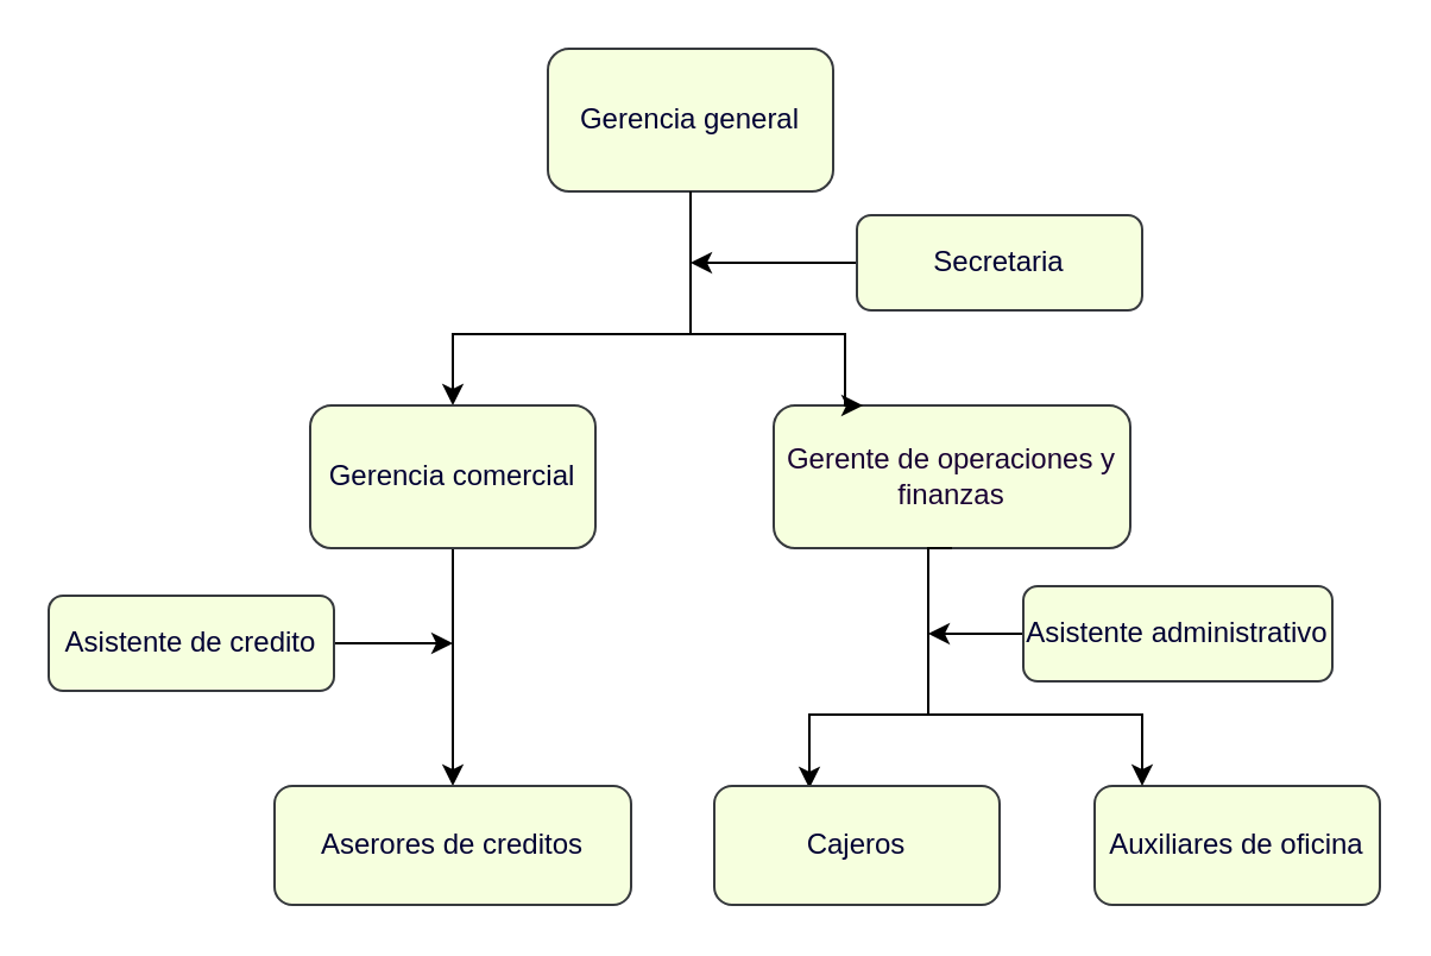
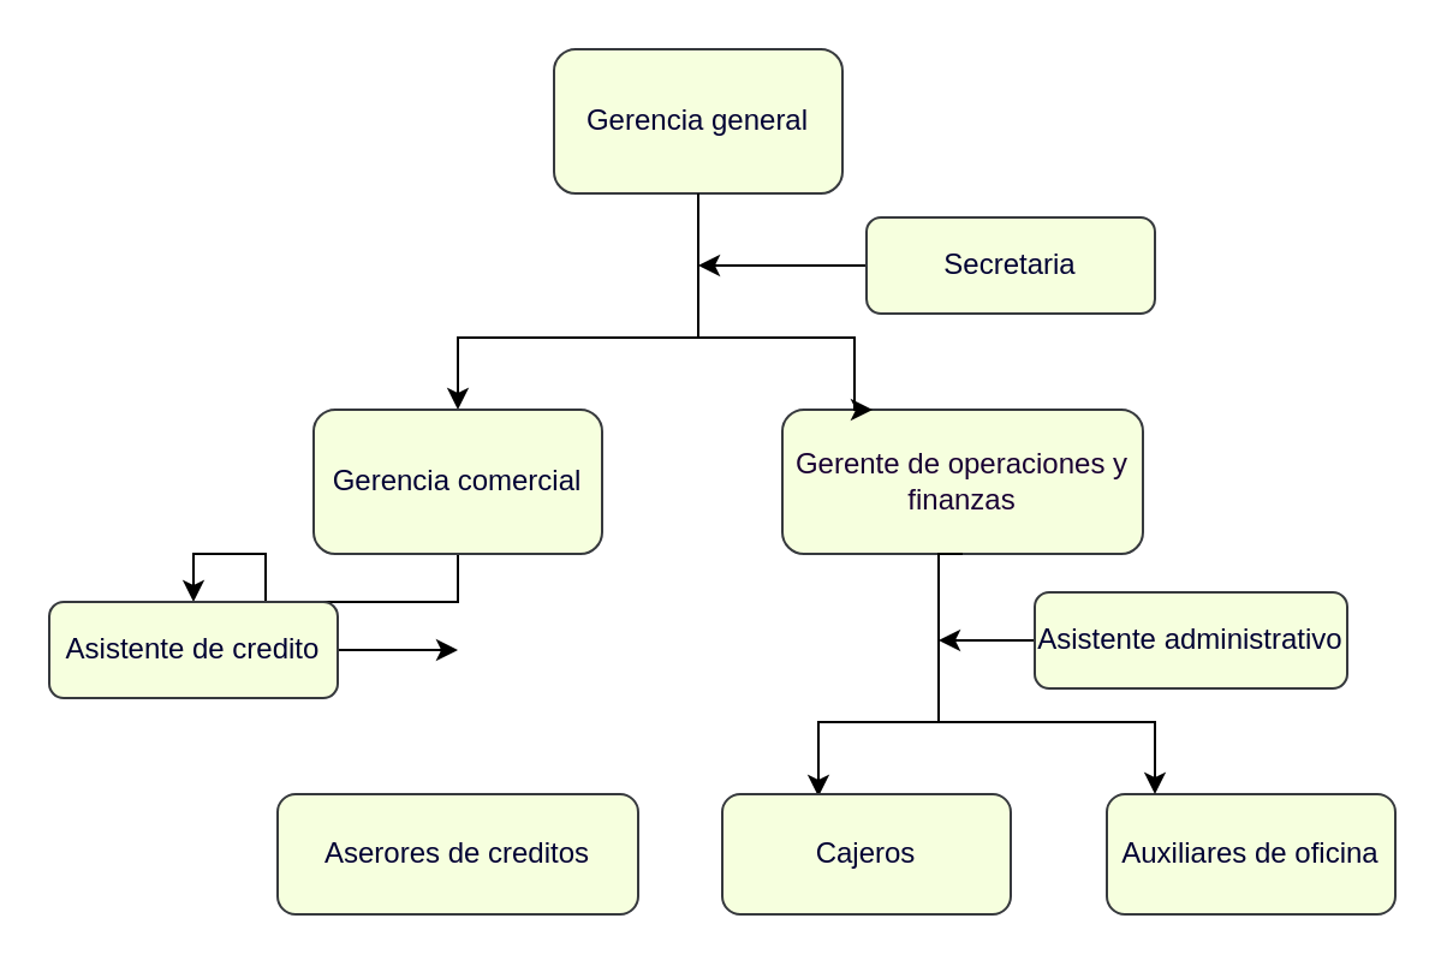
  <mxCell id="0" />
  <mxCell id="1" parent="0" />
  <mxCell id="2" style="edgeStyle=orthogonalEdgeStyle;rounded=0;orthogonalLoop=1;jettySize=auto;html=1;entryX=0.5;entryY=0;entryDx=0;entryDy=0;" parent="1" source="3" target="7" edge="1"><mxGeometry relative="1" as="geometry"><Array as="points"><mxPoint x="290" y="140" /><mxPoint x="190" y="140" /></Array></mxGeometry></mxCell>
  <mxCell id="3" value="Gerencia general" style="rounded=1;whiteSpace=wrap;html=1;strokeColor=#36393d;fontColor=#000033;fillColor=#F6FFDE;" parent="1" vertex="1"><mxGeometry x="230" y="20" width="120" height="60" as="geometry" /></mxCell>
  <mxCell id="4" style="edgeStyle=orthogonalEdgeStyle;rounded=0;orthogonalLoop=1;jettySize=auto;html=1;exitX=0;exitY=0.5;exitDx=0;exitDy=0;" parent="1" source="5" edge="1"><mxGeometry relative="1" as="geometry"><mxPoint x="290" y="110" as="targetPoint" /></mxGeometry></mxCell>
  <mxCell id="5" value="Secretaria" style="rounded=1;whiteSpace=wrap;html=1;strokeColor=#36393d;fontColor=#000033;fillColor=#F6FFDE;" parent="1" vertex="1"><mxGeometry x="360" y="90" width="120" height="40" as="geometry" /></mxCell>
- <mxCell id="6" style="edgeStyle=orthogonalEdgeStyle;rounded=0;orthogonalLoop=1;jettySize=auto;html=1;entryX=0.5;entryY=0;entryDx=0;entryDy=0;" parent="1" source="7" target="14" edge="1"><mxGeometry relative="1" as="geometry" /></mxCell>
+ <mxCell id="6" style="edgeStyle=orthogonalEdgeStyle;rounded=0;orthogonalLoop=1;jettySize=auto;html=1;" parent="1" source="7" target="11" edge="1"><mxGeometry relative="1" as="geometry" /></mxCell>
  <mxCell id="7" value="Gerencia comercial" style="rounded=1;whiteSpace=wrap;html=1;strokeColor=#36393d;fontColor=#000033;fillColor=#F6FFDE;" parent="1" vertex="1"><mxGeometry x="130" y="170" width="120" height="60" as="geometry" /></mxCell>
  <mxCell id="8" style="edgeStyle=orthogonalEdgeStyle;rounded=0;orthogonalLoop=1;jettySize=auto;html=1;" parent="1" source="9" edge="1"><mxGeometry relative="1" as="geometry"><mxPoint x="340" y="331" as="targetPoint" /><Array as="points"><mxPoint x="390" y="300" /><mxPoint x="340" y="300" /></Array></mxGeometry></mxCell>
  <mxCell id="9" value="Gerente de operaciones y finanzas" style="rounded=1;whiteSpace=wrap;html=1;strokeColor=#36393d;fontColor=#190033;fillColor=#F6FFDE;" parent="1" vertex="1"><mxGeometry x="325" y="170" width="150" height="60" as="geometry" /></mxCell>
  <mxCell id="10" style="edgeStyle=orthogonalEdgeStyle;rounded=0;orthogonalLoop=1;jettySize=auto;html=1;" parent="1" source="11" edge="1"><mxGeometry relative="1" as="geometry"><mxPoint x="190" y="270" as="targetPoint" /></mxGeometry></mxCell>
  <mxCell id="11" value="Asistente de credito" style="rounded=1;whiteSpace=wrap;html=1;strokeColor=#36393d;fontColor=#000033;fillColor=#F6FFDE;" parent="1" vertex="1"><mxGeometry x="20" y="250" width="120" height="40" as="geometry" /></mxCell>
  <mxCell id="12" style="edgeStyle=orthogonalEdgeStyle;rounded=0;orthogonalLoop=1;jettySize=auto;html=1;" parent="1" source="13" edge="1"><mxGeometry relative="1" as="geometry"><mxPoint x="390" y="266" as="targetPoint" /></mxGeometry></mxCell>
  <mxCell id="13" value="Asistente administrativo" style="rounded=1;whiteSpace=wrap;html=1;strokeColor=#36393d;fontColor=#000033;fillColor=#F6FFDE;" parent="1" vertex="1"><mxGeometry x="430" y="246" width="130" height="40" as="geometry" /></mxCell>
  <mxCell id="14" value="Aserores de creditos" style="rounded=1;whiteSpace=wrap;html=1;strokeColor=#36393d;fontColor=#000033;fillColor=#F6FFDE;" parent="1" vertex="1"><mxGeometry x="115" y="330" width="150" height="50" as="geometry" /></mxCell>
  <mxCell id="15" value="Cajeros" style="rounded=1;whiteSpace=wrap;html=1;strokeColor=#36393d;fontColor=#000033;fillColor=#F6FFDE;" parent="1" vertex="1"><mxGeometry x="300" y="330" width="120" height="50" as="geometry" /></mxCell>
  <mxCell id="16" value="Auxiliares de oficina" style="rounded=1;whiteSpace=wrap;html=1;strokeColor=#36393d;fontColor=#000033;fillColor=#F6FFDE;" parent="1" vertex="1"><mxGeometry x="460" y="330" width="120" height="50" as="geometry" /></mxCell>
  <mxCell id="17" style="edgeStyle=orthogonalEdgeStyle;rounded=0;orthogonalLoop=1;jettySize=auto;html=1;entryX=0.25;entryY=0;entryDx=0;entryDy=0;exitX=0.5;exitY=1;exitDx=0;exitDy=0;" parent="1" source="3" target="9" edge="1"><mxGeometry relative="1" as="geometry"><mxPoint x="300" y="90" as="sourcePoint" /><mxPoint x="200" y="180" as="targetPoint" /><Array as="points"><mxPoint x="290" y="140" /><mxPoint x="355" y="140" /></Array></mxGeometry></mxCell>
  <mxCell id="18" style="edgeStyle=orthogonalEdgeStyle;rounded=0;orthogonalLoop=1;jettySize=auto;html=1;exitX=0.5;exitY=1;exitDx=0;exitDy=0;" parent="1" source="9" target="16" edge="1"><mxGeometry relative="1" as="geometry"><mxPoint x="395" y="240" as="sourcePoint" /><mxPoint x="361" y="341.02" as="targetPoint" /><Array as="points"><mxPoint x="390" y="230" /><mxPoint x="390" y="300" /><mxPoint x="480" y="300" /></Array></mxGeometry></mxCell>
